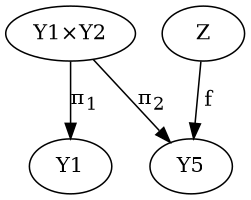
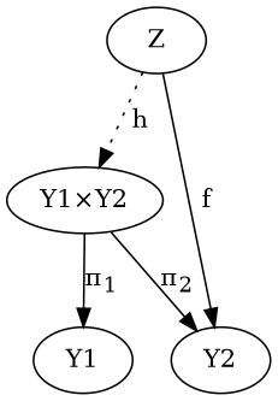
  digraph {
    n1 [label="Y1×Y2"]
    Z
    Y1
-   Y2 [label=Y5]
+   Y2
    subgraph sub_1 {
      rank=same
      n1
    }
    subgraph sub_2 {
      rank=same
      Z
    }
    subgraph sub_3 {
      rank=same
      Y1
      Y2
    }
    n1 -> Y1 [label=<&pi;<sub>1</sub> >]
    n1 -> Y2 [label=<&pi;<sub>2</sub>>]
+   Z -> n1 [label=" h " style=dotted]
    Z -> Y2 [label=" f "]
  }
